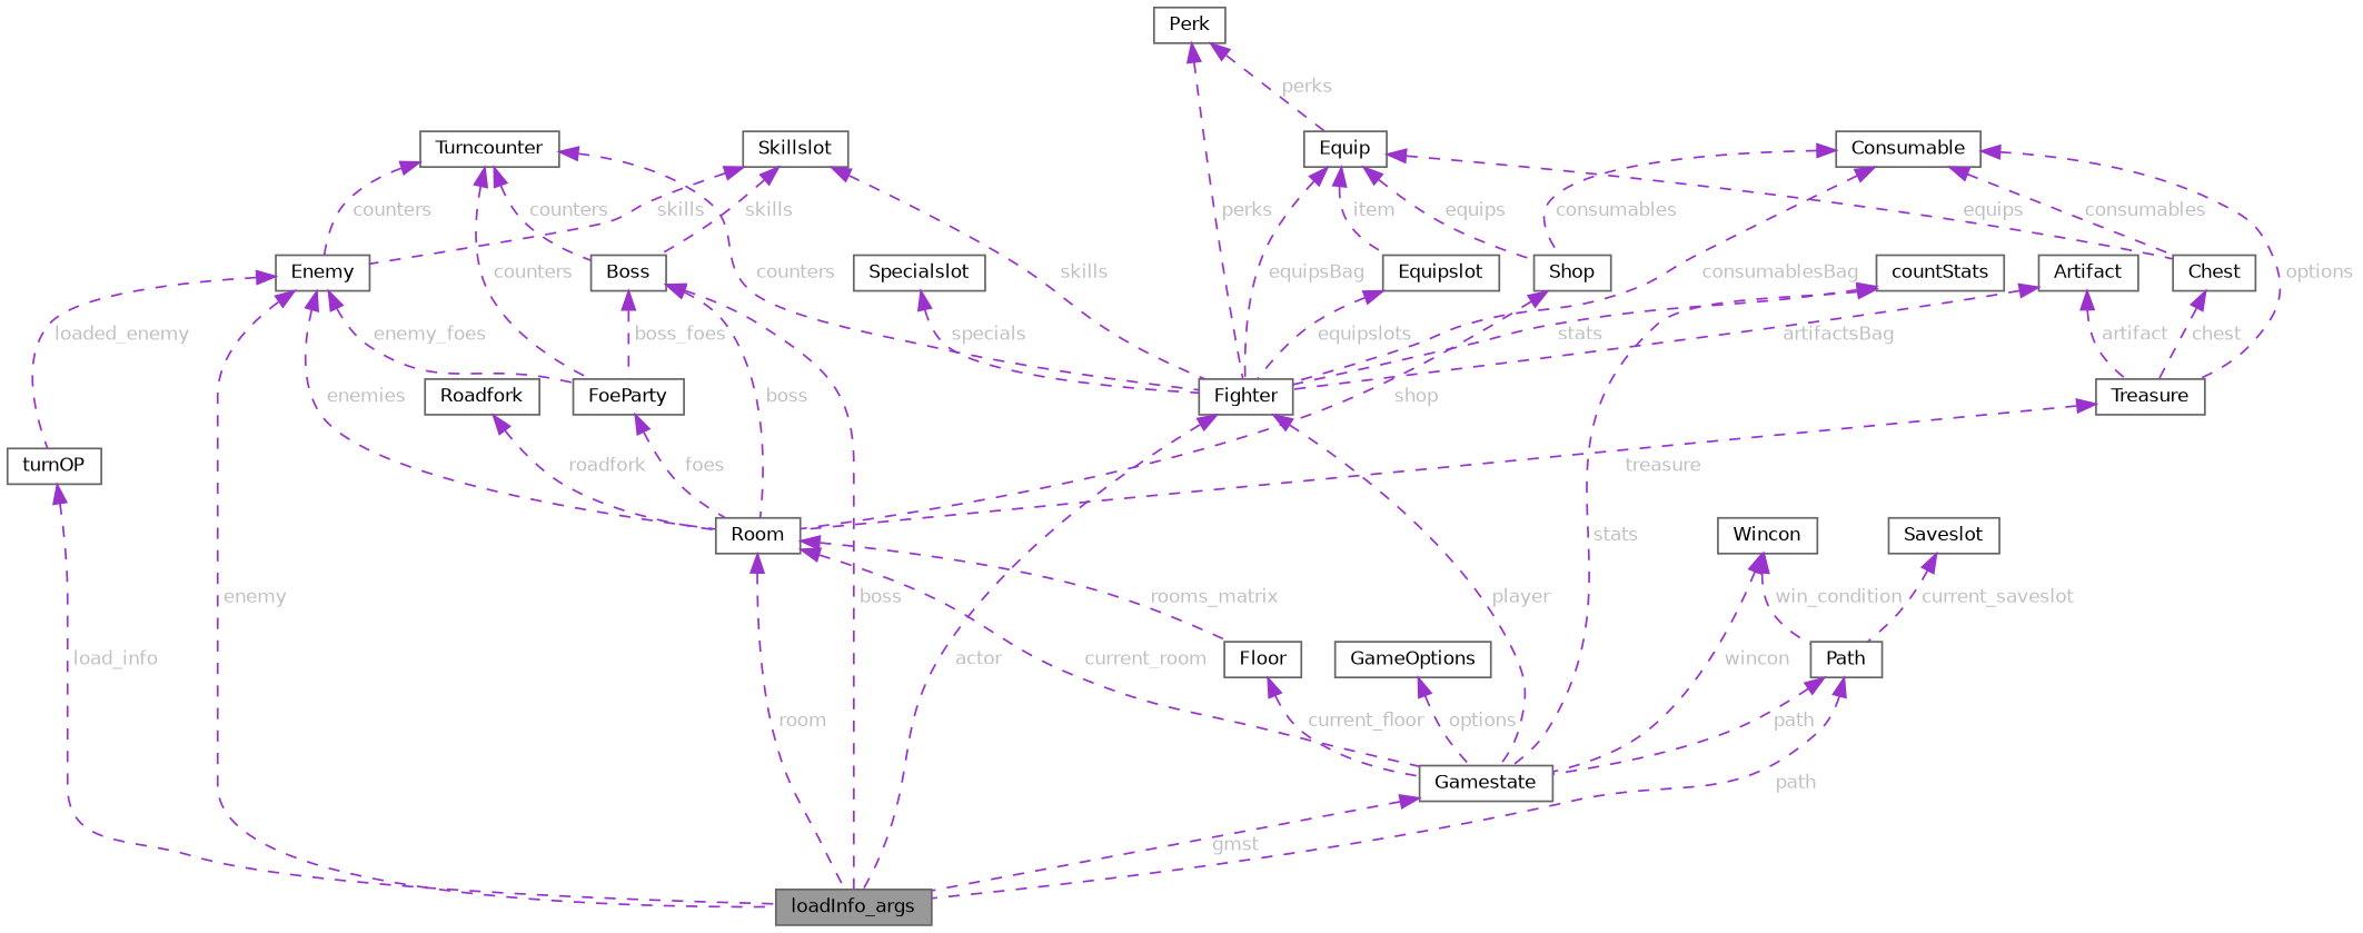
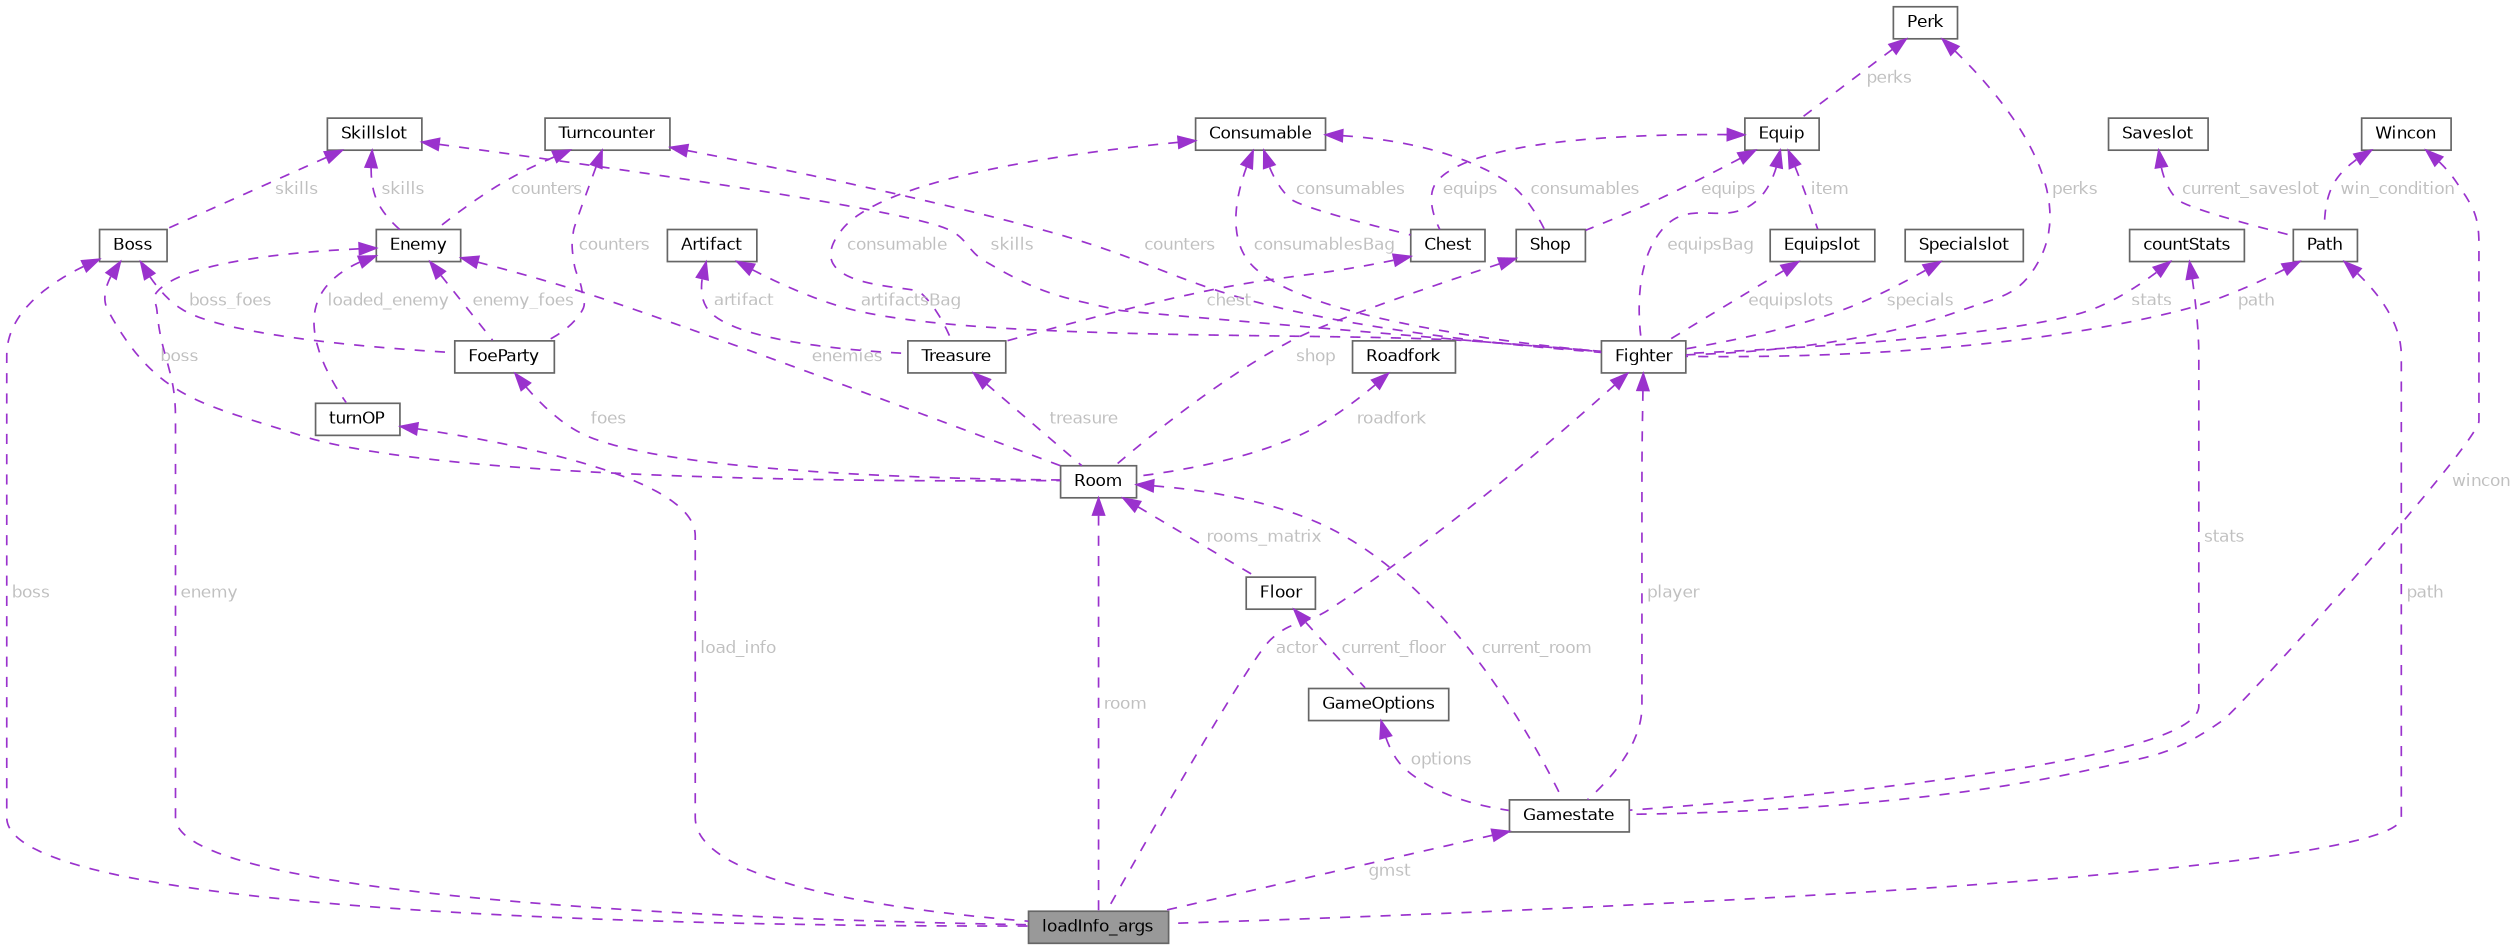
  digraph {
    rankdir=TB
    node [color=gray40 fillcolor=white fontname=Helvetica fontsize=10 shape=box style=filled]
    edge [color=darkorchid3 dir=back fontcolor=grey fontname=Helvetica fontsize=10 labelfontname=Helvetica labelfontsize=10 style=dashed]
    n1 [fillcolor=grey60 fontcolor=black height=0.2 label=loadInfo_args width=0.4]
    n2 [height=0.2 label=Fighter width=0.4]
    n3 [height=0.2 label=Gamestate width=0.4]
    n4 [height=0.2 label=Specialslot width=0.4]
    n5 [height=0.2 label=Skillslot width=0.4]
    n6 [height=0.2 label=Boss width=0.4]
    n7 [height=0.2 label=Enemy width=0.4]
    n8 [height=0.2 label=FoeParty width=0.4]
    n9 [height=0.2 label=Room width=0.4]
    n10 [height=0.2 label=turnOP width=0.4]
    n11 [height=0.2 label=Turncounter width=0.4]
    n12 [height=0.2 label=Perk width=0.4]
    n13 [height=0.2 label=Equip width=0.4]
    n14 [height=0.2 label=Equipslot width=0.4]
    n15 [height=0.2 label=Shop width=0.4]
    n16 [height=0.2 label=Chest width=0.4]
    n17 [height=0.2 label=Treasure width=0.4]
    n18 [height=0.2 label=Consumable width=0.4]
    n19 [height=0.2 label=Artifact width=0.4]
    n20 [height=0.2 label=countStats width=0.4]
    n21 [height=0.2 label=Path width=0.4]
    n22 [height=0.2 label=Wincon width=0.4]
    n23 [height=0.2 label=Saveslot width=0.4]
    n24 [height=0.2 label=Floor width=0.4]
    n25 [height=0.2 label=Roadfork width=0.4]
    n26 [height=0.2 label=GameOptions width=0.4]
    n2 -> n1 [label=" actor"]
    n2 -> n3 [label=" player"]
    n3 -> n1 [label=" gmst"]
    n4 -> n2 [label=" specials"]
    n5 -> n2 [label=" skills"]
    n5 -> n6 [label=" skills"]
    n5 -> n7 [label=" skills"]
    n6 -> n1 [label=" boss"]
    n6 -> n8 [label=" boss_foes"]
    n6 -> n9 [label=" boss"]
    n7 -> n1 [label=" enemy"]
    n7 -> n8 [label=" enemy_foes"]
    n7 -> n9 [label=" enemies"]
    n7 -> n10 [label=" loaded_enemy"]
    n8 -> n9 [label=" foes"]
    n9 -> n1 [label=" room"]
    n9 -> n3 [label=" current_room"]
    n9 -> n24 [label=" rooms_matrix"]
    n10 -> n1 [label=" load_info"]
    n11 -> n2 [label=" counters"]
-   n11 -> n6 [label=" counters"]
    n11 -> n7 [label=" counters"]
    n11 -> n8 [label=" counters"]
    n12 -> n2 [label=" perks"]
    n12 -> n13 [label=" perks"]
    n13 -> n2 [label=" equipsBag"]
    n13 -> n14 [label=" item"]
    n13 -> n15 [label=" equips"]
    n13 -> n16 [label=" equips"]
    n14 -> n2 [label=" equipslots"]
    n15 -> n9 [label=" shop"]
    n16 -> n17 [label=" chest"]
    n17 -> n9 [label=" treasure"]
    n18 -> n2 [label=" consumablesBag"]
    n18 -> n15 [label=" consumables"]
    n18 -> n16 [label=" consumables"]
-   n18 -> n17 [label=" options"]
+   n18 -> n17 [label=" consumable"]
    n19 -> n2 [label=" artifactsBag"]
    n19 -> n17 [label=" artifact"]
    n20 -> n2 [label=" stats"]
    n20 -> n3 [label=" stats"]
    n21 -> n1 [label=" path"]
-   n21 -> n3 [label=" path"]
+   n21 -> n2 [label=" path"]
    n22 -> n3 [label=" wincon"]
    n22 -> n21 [label=" win_condition"]
    n23 -> n21 [label=" current_saveslot"]
-   n24 -> n3 [label=" current_floor"]
+   n24 -> n26 [label=" current_floor"]
    n25 -> n9 [label=" roadfork"]
    n26 -> n3 [label=" options"]
  }
